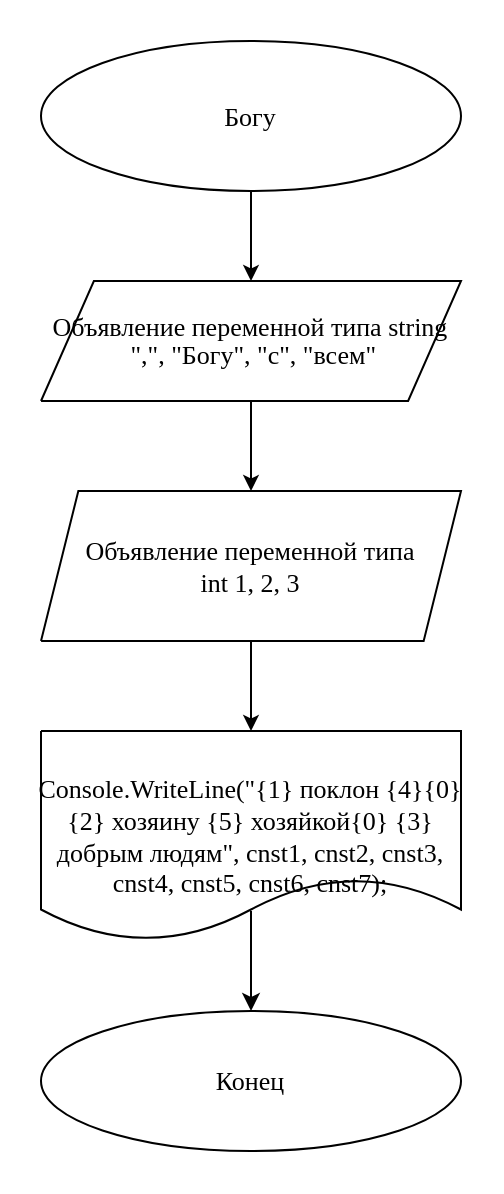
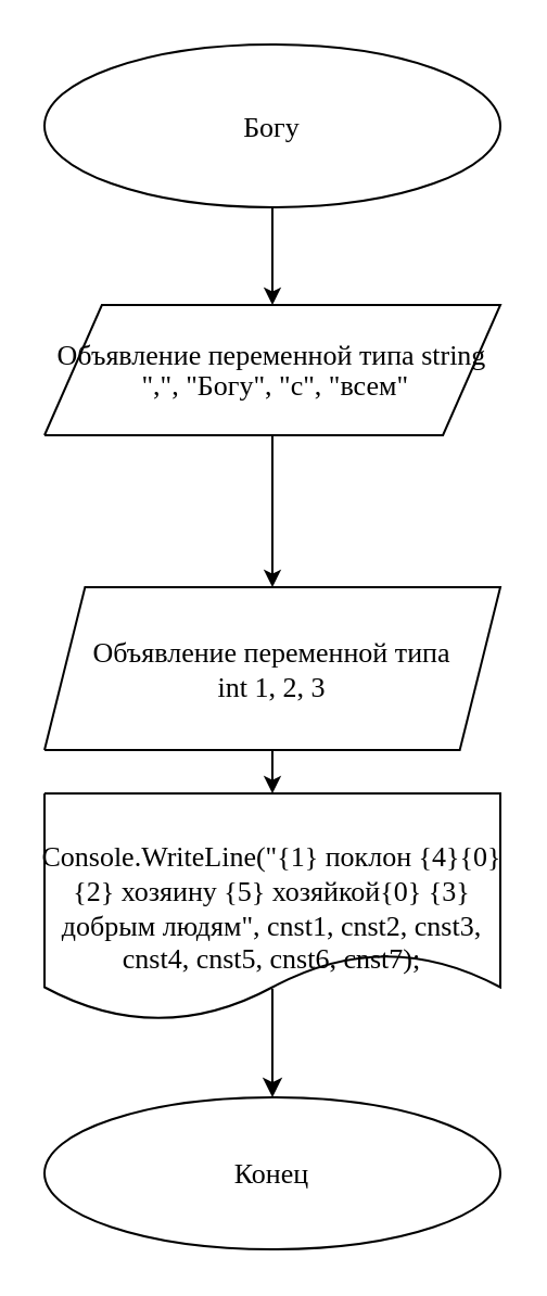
  <mxCell id="0" />
  <mxCell id="1" parent="0" />
  <mxCell id="2" value="" style="endArrow=classic;html=1;rounded=0;exitX=0.481;exitY=0.857;exitDx=0;exitDy=0;exitPerimeter=0;entryX=0.481;entryY=0;entryDx=0;entryDy=0;entryPerimeter=0;" edge="1" parent="1"><mxGeometry width="50" height="50" relative="1" as="geometry"><mxPoint x="125.01" y="454.985" as="sourcePoint" /><mxPoint x="125.01" y="505" as="targetPoint" /></mxGeometry></mxCell>
  <mxCell id="3" value="Background" parent="0" />
  <mxCell id="4" value="&lt;font style=&quot;font-size:13px;font-family:Times New Roman;color:#000000;direction:ltr;letter-spacing:0px;line-height:120.0%;opacity:1&quot;&gt;Богу&lt;/font&gt;" style="verticalAlign=middle;align=center;vsdxID=1;fillColor=#ffffff;gradientColor=none;shape=stencil(pZDBDsIgEER/ZbN3UjTpDfiXjd0WIkKzoG3/vmiN8eTF02ZeZieZMcXTzFCq5CsvYajeYkieJVR0ZszCk+R7GpyZqXpnbvnBsFpUGmGz2GvsnCG5gDR47hFkO26TJ/0xwapoDUVJrlRDThYbiyQTq/asxkhT8yOUhXl+y1/R6v/k7ig0hhiP9k/2Xbh7TeN2);strokeColor=#000000;spacingTop=-3;spacingBottom=-3;spacingLeft=-3;spacingRight=-3;labelBackgroundColor=none;rounded=0;html=1;whiteSpace=wrap;" parent="3" vertex="1"><mxGeometry x="20" y="20" width="210" height="75" as="geometry" /></mxCell>
  <mxCell id="5" value="&lt;font style=&quot;font-size:13px;font-family:Times New Roman;color:#000000;direction:ltr;letter-spacing:0px;line-height:120.0%;opacity:1&quot;&gt;Объявление переменной типа string&lt;/font&gt;&lt;div&gt;&lt;font style=&quot;direction: ltr; line-height: 120%; opacity: 1;&quot;&gt;&lt;font face=&quot;Times New Roman&quot;&gt;&lt;span style=&quot;font-size: 13px;&quot;&gt;&amp;nbsp;&quot;,&quot;,&amp;nbsp;&lt;/span&gt;&lt;/font&gt;&lt;span style=&quot;background-color: initial; font-size: 13px;&quot;&gt;&lt;font face=&quot;Times New Roman&quot;&gt;&quot;Богу&quot;,&amp;nbsp;&lt;/font&gt;&lt;/span&gt;&lt;span style=&quot;background-color: initial; font-size: 13px;&quot;&gt;&lt;font face=&quot;Times New Roman&quot;&gt;&quot;с&quot;,&amp;nbsp;&lt;/font&gt;&lt;/span&gt;&lt;span style=&quot;background-color: initial; font-size: 13px;&quot;&gt;&lt;font face=&quot;Times New Roman&quot;&gt;&quot;всем&quot;&lt;/font&gt;&lt;/span&gt;&lt;br&gt;&lt;/font&gt;&lt;/div&gt;" style="verticalAlign=middle;align=center;vsdxID=2;fillColor=#ffffff;gradientColor=none;shape=stencil(bY5bCsIwEEW3EmYBzUQUFSazl0KnZjAmJU197F5Mfyz6ey6ce2gO/SRmriVf5aFDDR40BSlagWnMRS4lL2lgmvoamG75LubpAcG8PDhEsExRU4Nu1x3ObdhixF94OnZ790+yMdv1ddQY18QP+66yrZ/f);strokeColor=#000000;spacingTop=-3;spacingBottom=-3;spacingLeft=-3;spacingRight=-3;labelBackgroundColor=none;rounded=0;html=1;whiteSpace=wrap;" parent="3" vertex="1"><mxGeometry x="20" y="140" width="210" height="60" as="geometry" /></mxCell>
- <mxCell id="6" value="&lt;font style=&quot;font-size:13px;font-family:Times New Roman;color:#000000;direction:ltr;letter-spacing:0px;line-height:120.0%;opacity:1&quot;&gt;Объявление переменной типа &lt;br&gt;&lt;/font&gt;&lt;font style=&quot;font-size:13px;font-family:Times New Roman;color:#000000;direction:ltr;letter-spacing:0px;line-height:120.0%;opacity:1&quot;&gt;int 1, 2, 3&lt;/font&gt;" style="verticalAlign=middle;align=center;vsdxID=3;fillColor=#ffffff;gradientColor=none;shape=stencil(bc5BDoQgDIXhq5AeQGCnSeldTKzSyIBBZnRuPxE3Gmf7pXn9cfX9wmotOc28yVC8A4mesxQgHFPmKad3HAiXvnjCV/qw2h0YUF8H1hjQhEFixbZpu+o3PY4e2NnG2n8bt2F9Ph0lhLPwsGuUrvn0Aw==);strokeColor=#000000;spacingTop=-3;spacingBottom=-3;spacingLeft=-3;spacingRight=-3;labelBackgroundColor=none;rounded=0;html=1;whiteSpace=wrap;" parent="3" vertex="1"><mxGeometry x="20" y="245" width="210" height="75" as="geometry" /></mxCell>
+ <mxCell id="6" value="&lt;font style=&quot;font-size:13px;font-family:Times New Roman;color:#000000;direction:ltr;letter-spacing:0px;line-height:120.0%;opacity:1&quot;&gt;Объявление переменной типа &lt;br&gt;&lt;/font&gt;&lt;font style=&quot;font-size:13px;font-family:Times New Roman;color:#000000;direction:ltr;letter-spacing:0px;line-height:120.0%;opacity:1&quot;&gt;int 1, 2, 3&lt;/font&gt;" style="verticalAlign=middle;align=center;vsdxID=3;fillColor=#ffffff;gradientColor=none;shape=stencil(bc5BDoQgDIXhq5AeQGCnSeldTKzSyIBBZnRuPxE3Gmf7pXn9cfX9wmotOc28yVC8A4mesxQgHFPmKad3HAiXvnjCV/qw2h0YUF8H1hjQhEFixbZpu+o3PY4e2NnG2n8bt2F9Ph0lhLPwsGuUrvn0Aw==);strokeColor=#000000;spacingTop=-3;spacingBottom=-3;spacingLeft=-3;spacingRight=-3;labelBackgroundColor=none;rounded=0;html=1;whiteSpace=wrap;" parent="3" vertex="1"><mxGeometry x="20" y="270" width="210" height="75" as="geometry" /></mxCell>
  <mxCell id="7" value="&lt;font style=&quot;font-size:13px;font-family:Times New Roman;color:#000000;direction:ltr;letter-spacing:0px;line-height:120.0%;opacity:1&quot;&gt;Console.WriteLine(&amp;quot;{1} поклон {4}{0} {2} хозяину {5} хозяйкой{0} {3} добрым людям&amp;quot;, cnst1, cnst2, cnst3, cnst4, cnst5, cnst6, cnst7);&lt;/font&gt;" style="verticalAlign=middle;align=center;vsdxID=6;fillColor=#ffffff;gradientColor=none;shape=stencil(fZDdCgIhEEZfReYFXAVpL9R3EXRTMt1ct+zt86egKLqZgcOB+b7hm1WrQVtO8WRuTmcrwAVrkssg+RKTOaa4By35qrKV/ByvBhUBE6B7m1hy70JHZPoDZ9boZVcaFSLgwCqtm82ACq27WfRLo0+NEDq8D+11Y1wgP1iPgkfyxXk/ajb23gz3H8gH);strokeColor=#000000;spacingTop=-3;spacingBottom=-3;spacingLeft=-3;spacingRight=-3;labelBackgroundColor=none;rounded=0;html=1;whiteSpace=wrap;" parent="3" vertex="1"><mxGeometry x="20" y="365" width="210" height="105" as="geometry" /></mxCell>
  <mxCell id="8" value="&lt;font style=&quot;font-size:13px;font-family:Times New Roman;color:#000000;direction:ltr;letter-spacing:0px;line-height:120.0%;opacity:1&quot;&gt;Конец&lt;/font&gt;" style="verticalAlign=middle;align=center;vsdxID=7;fillColor=#ffffff;gradientColor=none;shape=stencil(pZDBDsIgEER/ZbN3UjTpDfiXjd0WIkKzoG3/vmiN8eTF02ZeZieZMcXTzFCq5CsvYajeYkieJVR0ZszCk+R7GpyZqXpnbvnBsFpUGmGz2GvsnCG5gDR47hFkO26TJ/0xwapoDUVJrlRDThYbiyQTq/asxkhT8yOUhXl+y1/R6v/k7ig0hhiP9k/2Xbh7TeN2);strokeColor=#000000;spacingTop=-3;spacingBottom=-3;spacingLeft=-3;spacingRight=-3;labelBackgroundColor=none;rounded=0;html=1;whiteSpace=wrap;" parent="3" vertex="1"><mxGeometry x="20" y="505" width="210" height="70" as="geometry" /></mxCell>
  <mxCell id="9" style="vsdxID=8;edgeStyle=none;startArrow=none;endArrow=classic;startSize=5;endSize=5;strokeColor=#000000;spacingTop=0;spacingBottom=0;spacingLeft=0;spacingRight=0;verticalAlign=middle;html=1;labelBackgroundColor=#ffffff;rounded=1;exitX=0.5;exitY=1;exitDx=0;exitDy=0;exitPerimeter=0;entryX=0.5;entryY=0;entryDx=0;entryDy=0;entryPerimeter=0" parent="3" source="4" target="5" edge="1"><mxGeometry relative="1" as="geometry"><mxPoint x="125" y="95" as="sourcePoint" /><mxPoint x="125" y="140" as="targetPoint" /><Array capacity="4" as="points" /><mxPoint y="124" as="offset" /></mxGeometry></mxCell>
  <mxCell id="10" style="vsdxID=9;edgeStyle=none;startArrow=none;endArrow=classic;startSize=5;endSize=5;strokeColor=#000000;spacingTop=0;spacingBottom=0;spacingLeft=0;spacingRight=0;verticalAlign=middle;html=1;labelBackgroundColor=#ffffff;rounded=1;exitX=0.5;exitY=1;exitDx=0;exitDy=0;exitPerimeter=0;entryX=0.5;entryY=0;entryDx=0;entryDy=0;entryPerimeter=0" parent="3" source="5" target="6" edge="1"><mxGeometry relative="1" as="geometry"><mxPoint x="125" y="200" as="sourcePoint" /><mxPoint x="125" y="245" as="targetPoint" /><Array capacity="4" as="points" /><mxPoint y="124" as="offset" /></mxGeometry></mxCell>
  <mxCell id="11" style="vsdxID=10;edgeStyle=none;startArrow=none;endArrow=classic;startSize=5;endSize=5;strokeColor=#000000;spacingTop=0;spacingBottom=0;spacingLeft=0;spacingRight=0;verticalAlign=middle;html=1;labelBackgroundColor=#ffffff;rounded=1;exitX=0.5;exitY=1;exitDx=0;exitDy=0;exitPerimeter=0;entryX=0.5;entryY=0;entryDx=0;entryDy=0;entryPerimeter=0" parent="3" source="6" edge="1"><mxGeometry relative="1" as="geometry"><mxPoint x="125" y="320" as="sourcePoint" /><mxPoint x="125" y="365" as="targetPoint" /><Array capacity="4" as="points" /><mxPoint y="124" as="offset" /></mxGeometry></mxCell>
